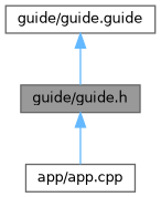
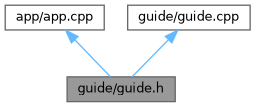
  digraph {
    node [color=grey40 fillcolor=white fontname=Helvetica fontsize=10 shape=box style=filled]
    edge [color=steelblue1 dir=back fontname=Helvetica fontsize=10 labelfontname=Helvetica labelfontsize=10 style=solid]
    n1 [color=gray40 fillcolor=grey60 fontcolor=black height=0.2 label="guide/guide.h" width=0.4]
    n2 [height=0.2 label="app/app.cpp" width=0.4]
-   n3 [height=0.2 label="guide/guide.guide" width=0.4]
-   n1 -> n2
+   n3 [height=0.2 label="guide/guide.cpp" width=0.4]
+   n2 -> n1
    n3 -> n1
  }
